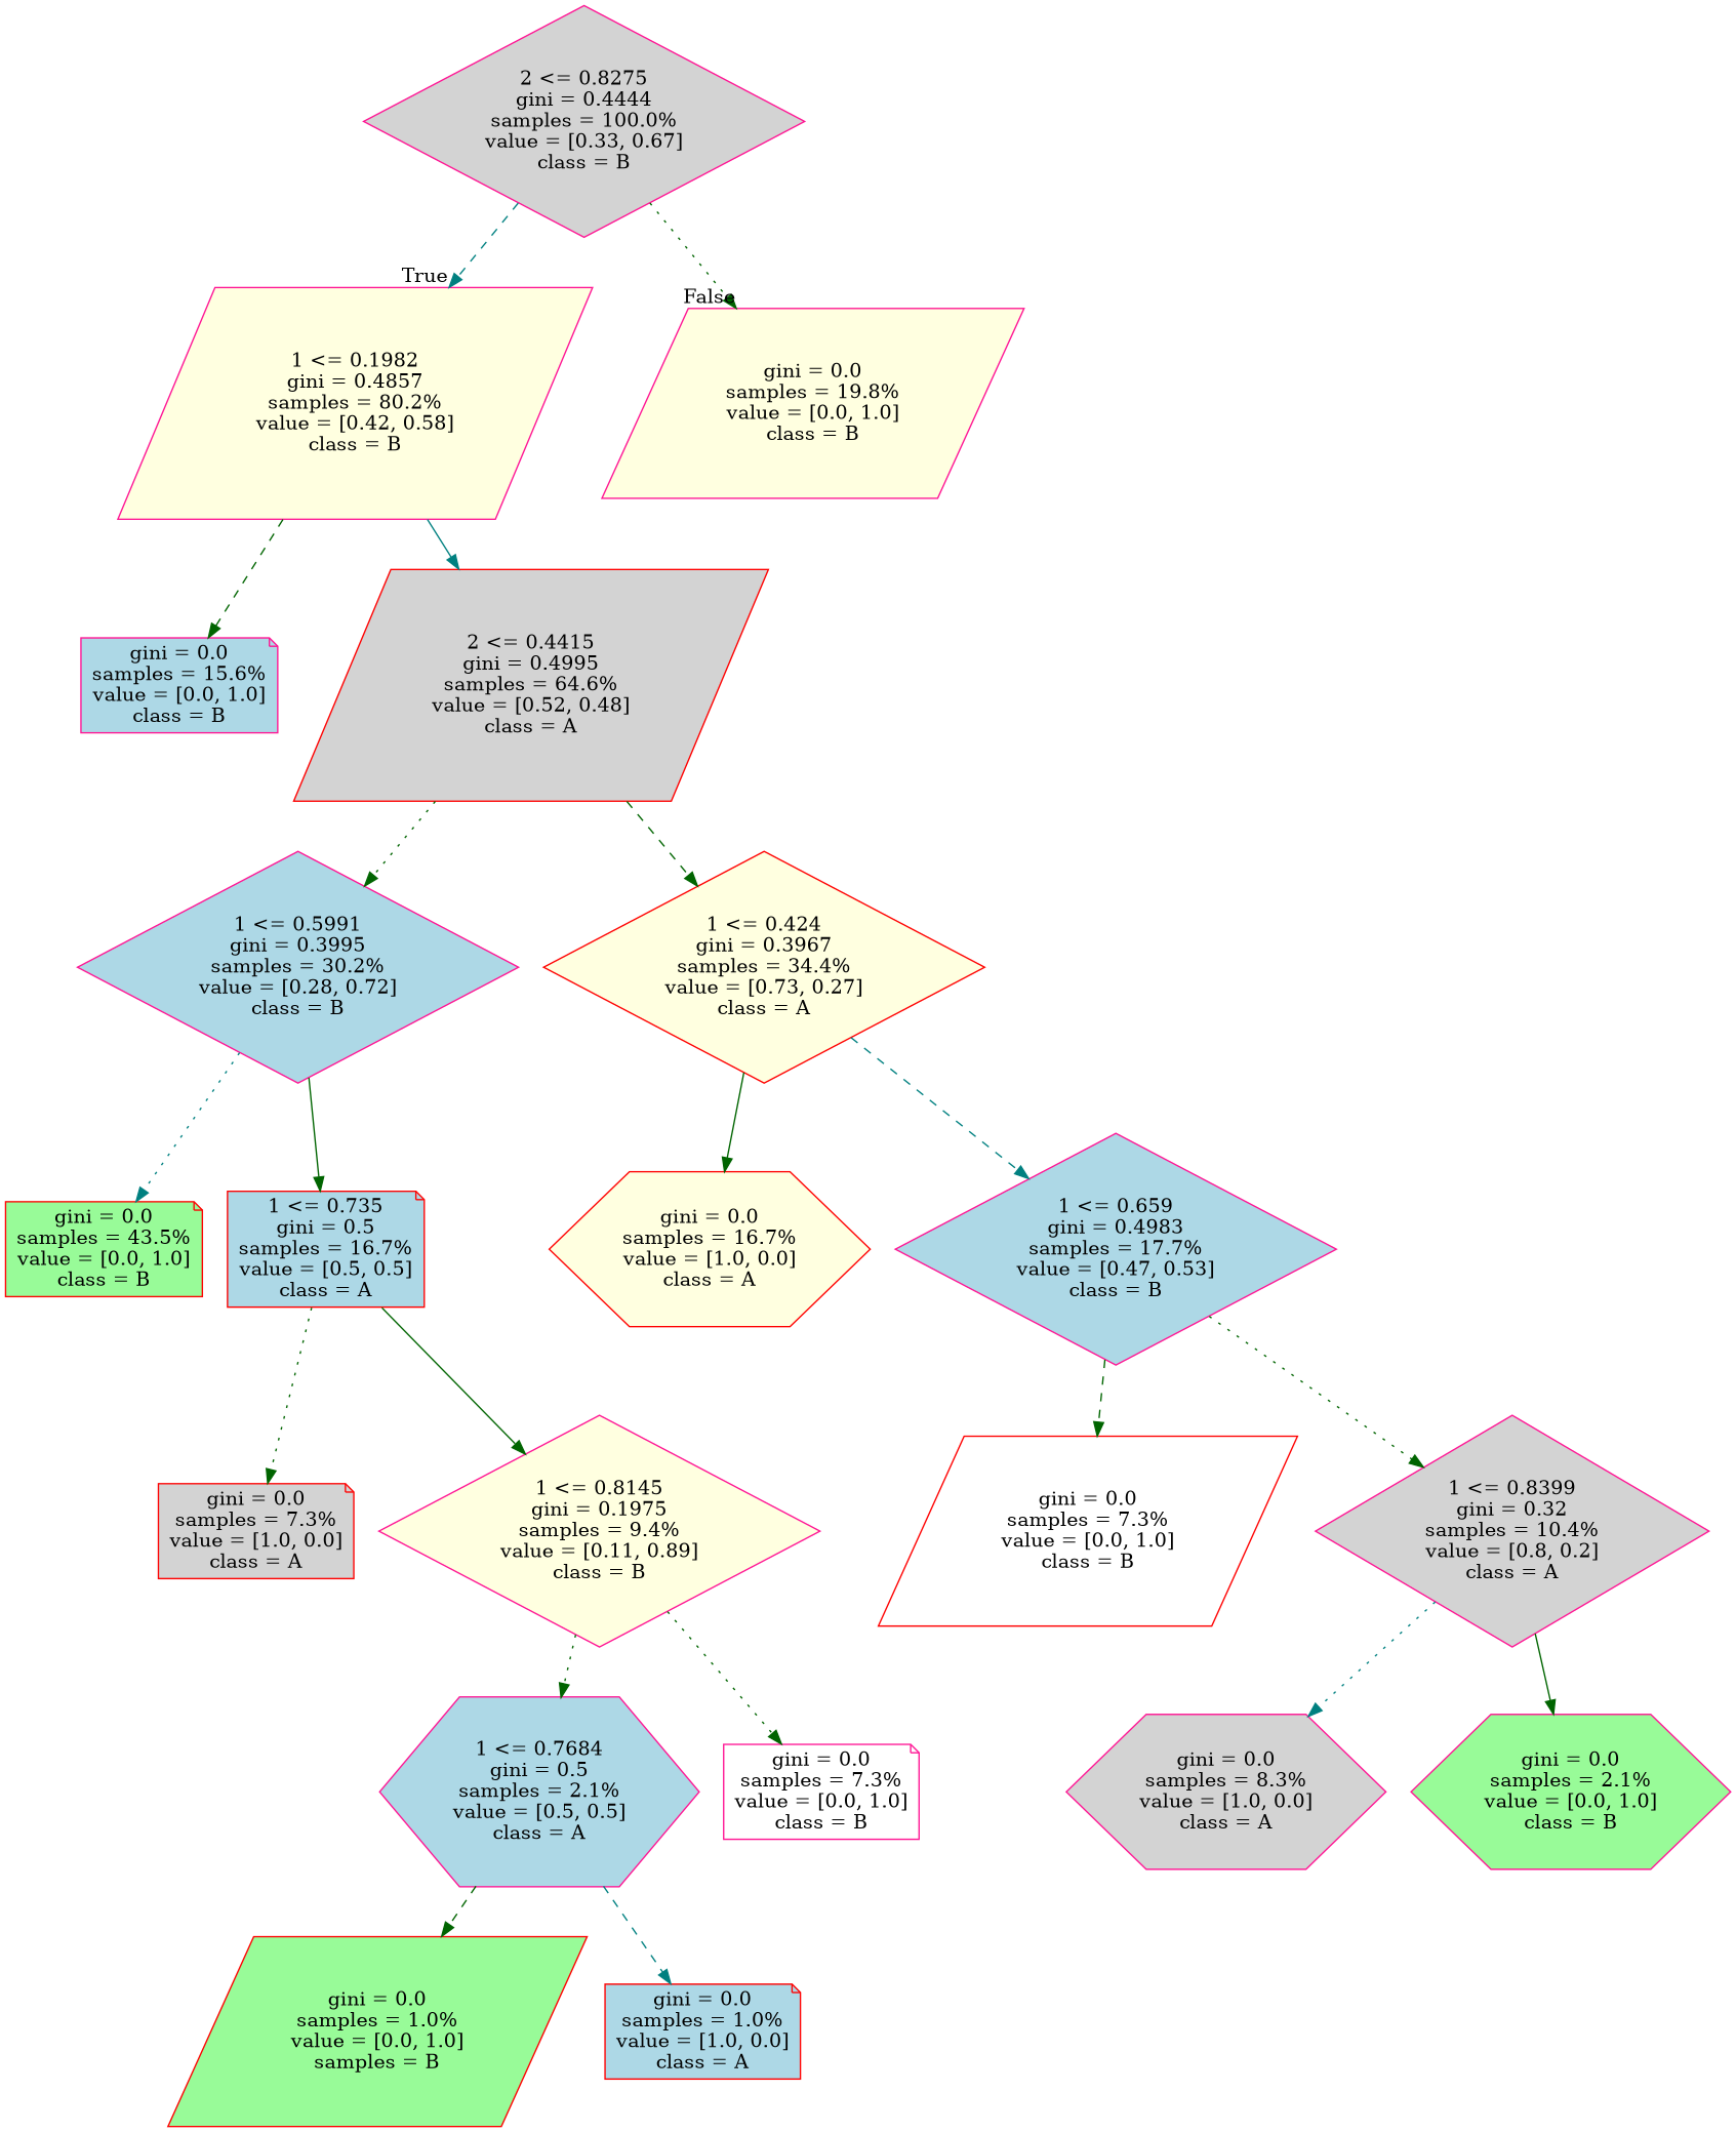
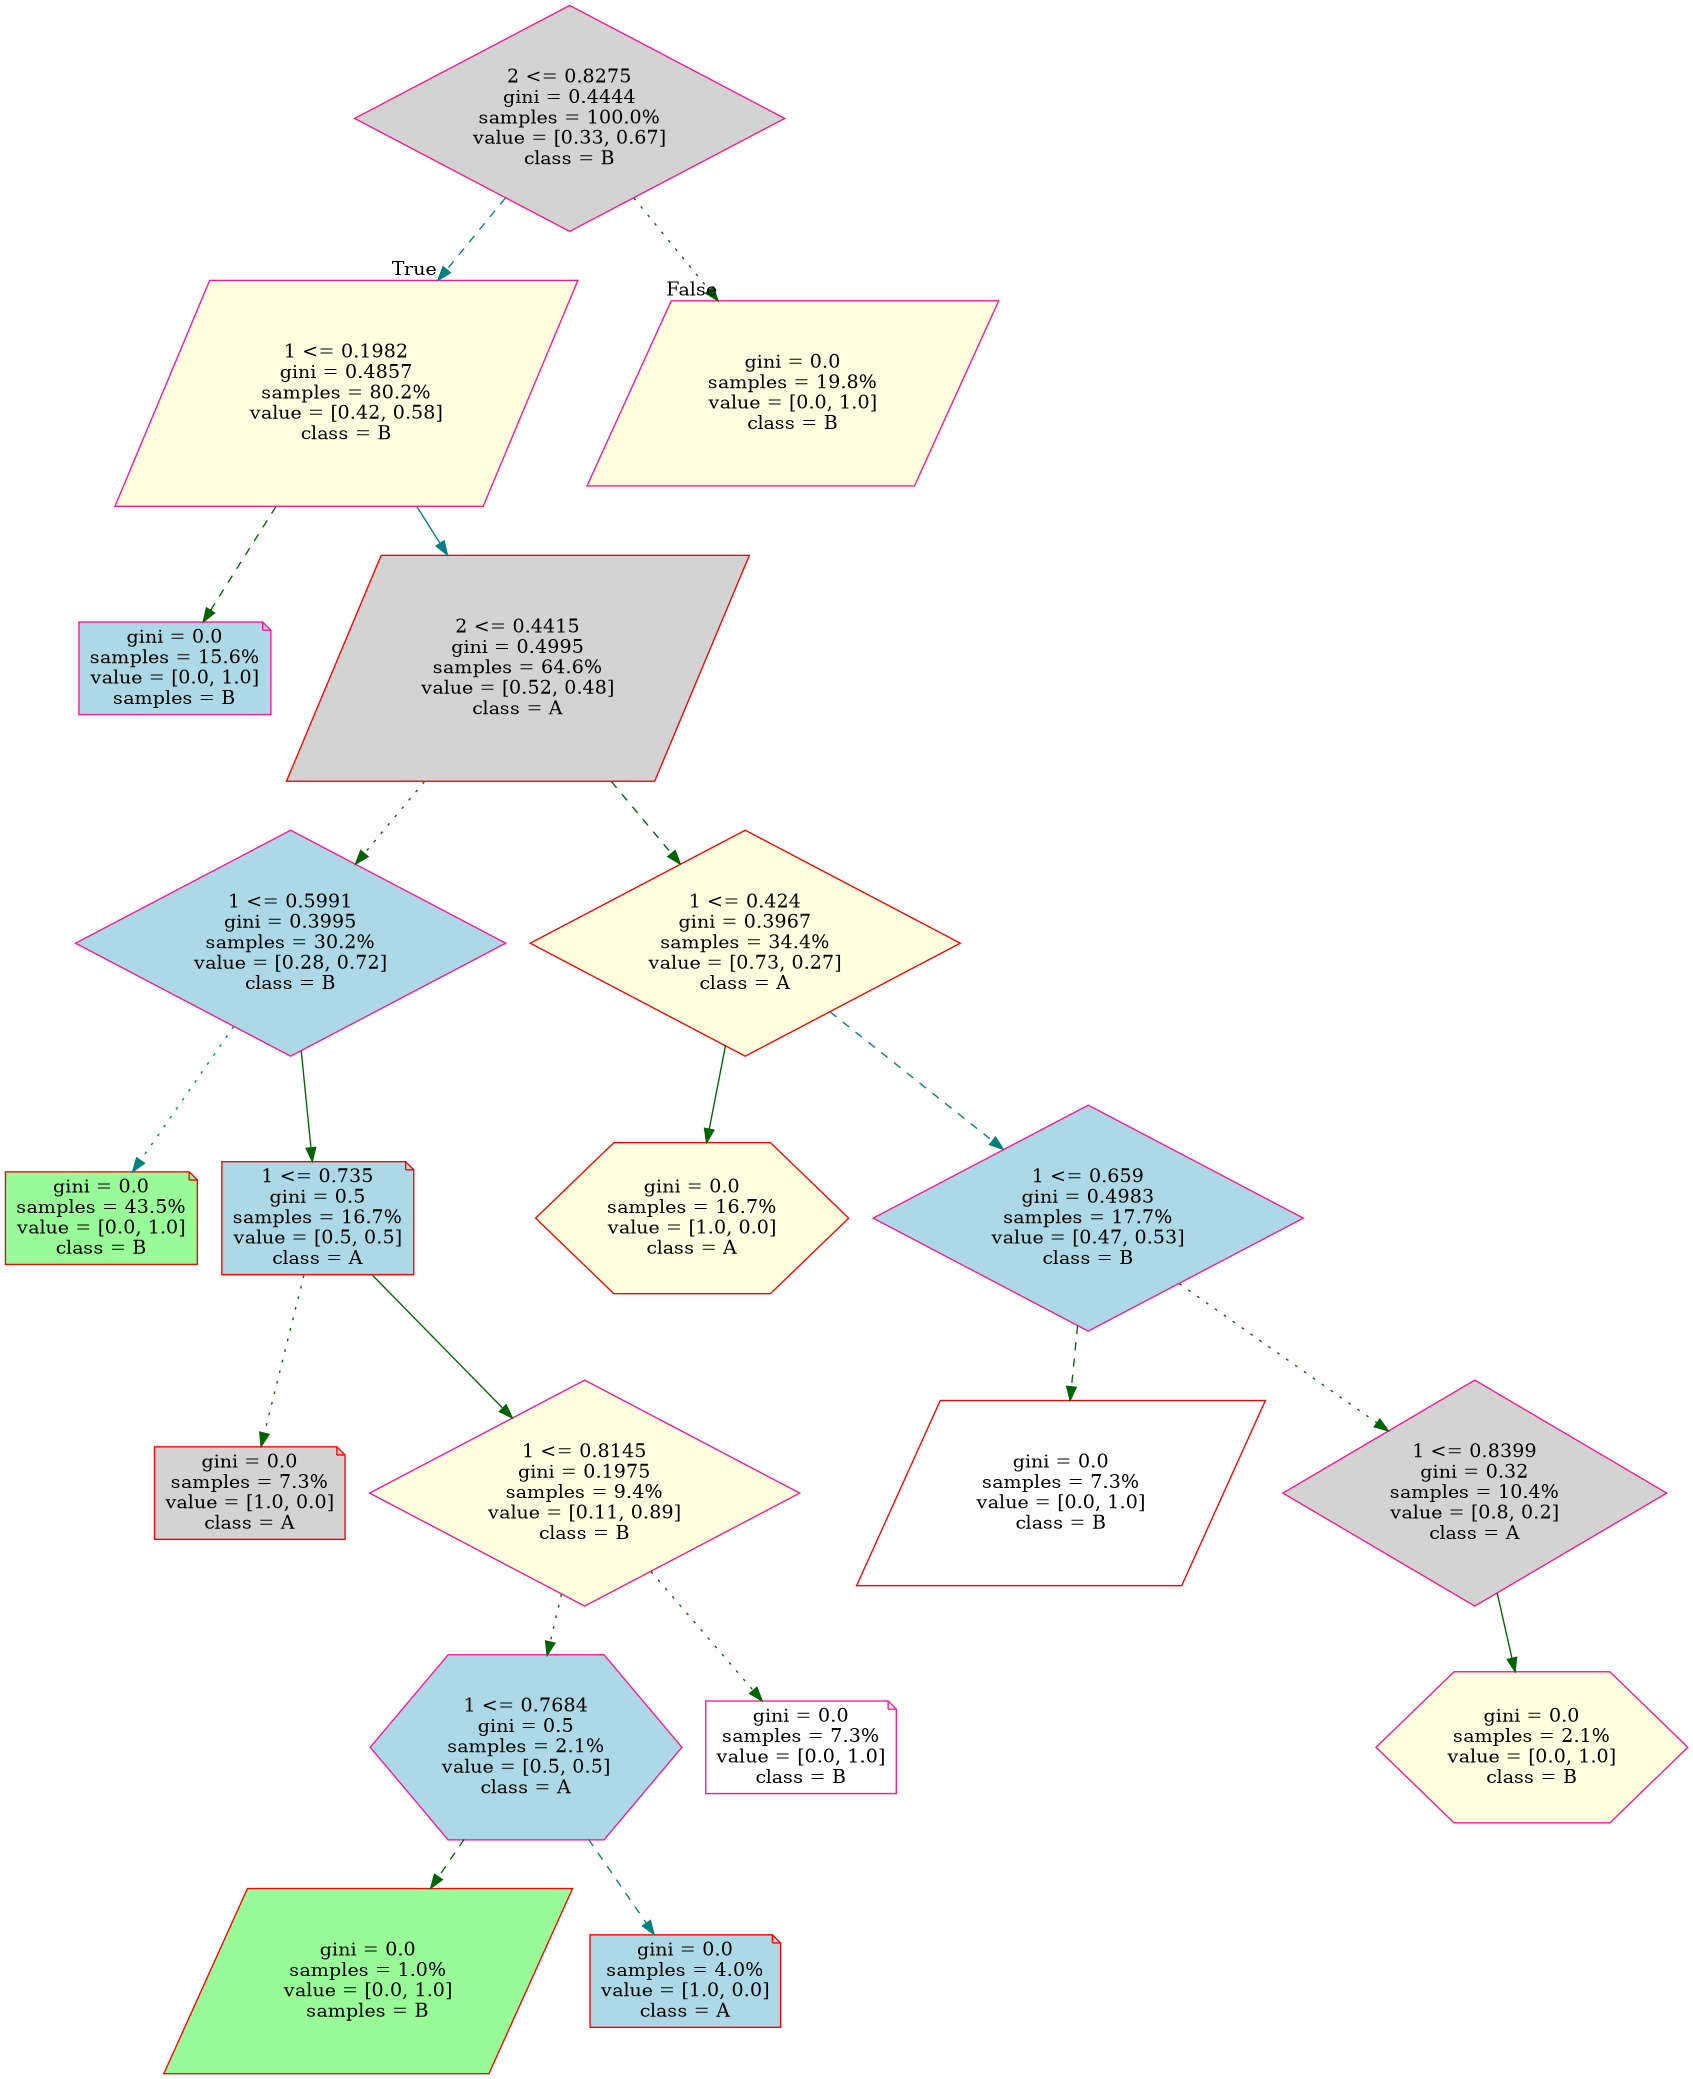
  digraph {
    node [color=deeppink fillcolor=lightyellow shape=diamond style=filled]
    edge [color=darkgreen style=dotted]
    n1 [fillcolor=lightgrey label="2 <= 0.8275\ngini = 0.4444\nsamples = 100.0%\nvalue = [0.33, 0.67]\nclass = B"]
    n2 [label="1 <= 0.1982\ngini = 0.4857\nsamples = 80.2%\nvalue = [0.42, 0.58]\nclass = B" shape=parallelogram]
    n3 [label="gini = 0.0\nsamples = 19.8%\nvalue = [0.0, 1.0]\nclass = B" shape=parallelogram]
-   n4 [fillcolor=lightblue label="gini = 0.0\nsamples = 15.6%\nvalue = [0.0, 1.0]\nclass = B" shape=note]
+   n4 [fillcolor=lightblue label="gini = 0.0\nsamples = 15.6%\nvalue = [0.0, 1.0]\nsamples = B" shape=note]
    n5 [color=red fillcolor=lightgrey label="2 <= 0.4415\ngini = 0.4995\nsamples = 64.6%\nvalue = [0.52, 0.48]\nclass = A" shape=parallelogram]
    n6 [fillcolor=lightblue label="1 <= 0.5991\ngini = 0.3995\nsamples = 30.2%\nvalue = [0.28, 0.72]\nclass = B"]
    n7 [color=red label="1 <= 0.424\ngini = 0.3967\nsamples = 34.4%\nvalue = [0.73, 0.27]\nclass = A"]
    n8 [color=red fillcolor=palegreen label="gini = 0.0\nsamples = 43.5%\nvalue = [0.0, 1.0]\nclass = B" shape=note]
    n9 [color=red fillcolor=lightblue label="1 <= 0.735\ngini = 0.5\nsamples = 16.7%\nvalue = [0.5, 0.5]\nclass = A" shape=note]
    n10 [color=red label="gini = 0.0\nsamples = 16.7%\nvalue = [1.0, 0.0]\nclass = A" shape=hexagon]
    n11 [fillcolor=lightblue label="1 <= 0.659\ngini = 0.4983\nsamples = 17.7%\nvalue = [0.47, 0.53]\nclass = B"]
    n12 [color=red fillcolor=lightgrey label="gini = 0.0\nsamples = 7.3%\nvalue = [1.0, 0.0]\nclass = A" shape=note]
    n13 [label="1 <= 0.8145\ngini = 0.1975\nsamples = 9.4%\nvalue = [0.11, 0.89]\nclass = B"]
    n14 [fillcolor=lightblue label="1 <= 0.7684\ngini = 0.5\nsamples = 2.1%\nvalue = [0.5, 0.5]\nclass = A" shape=hexagon]
    n15 [fillcolor=white label="gini = 0.0\nsamples = 7.3%\nvalue = [0.0, 1.0]\nclass = B" shape=note]
    n16 [color=red fillcolor=palegreen label="gini = 0.0\nsamples = 1.0%\nvalue = [0.0, 1.0]\nsamples = B" shape=parallelogram]
-   n17 [color=red fillcolor=lightblue label="gini = 0.0\nsamples = 1.0%\nvalue = [1.0, 0.0]\nclass = A" shape=note]
+   n17 [color=red fillcolor=lightblue label="gini = 0.0\nsamples = 4.0%\nvalue = [1.0, 0.0]\nclass = A" shape=note]
    n18 [color=red fillcolor=white label="gini = 0.0\nsamples = 7.3%\nvalue = [0.0, 1.0]\nclass = B" shape=parallelogram]
    n19 [fillcolor=lightgrey label="1 <= 0.8399\ngini = 0.32\nsamples = 10.4%\nvalue = [0.8, 0.2]\nclass = A"]
-   n20 [fillcolor=lightgrey label="gini = 0.0\nsamples = 8.3%\nvalue = [1.0, 0.0]\nclass = A" shape=hexagon]
-   n21 [fillcolor=palegreen label="gini = 0.0\nsamples = 2.1%\nvalue = [0.0, 1.0]\nclass = B" shape=hexagon]
+   n21 [label="gini = 0.0\nsamples = 2.1%\nvalue = [0.0, 1.0]\nclass = B" shape=hexagon]
    n1 -> n2 [color=teal headlabel=True labelangle=45 labeldistance=2.5 style=dashed]
    n1 -> n3 [headlabel=False labelangle=-45 labeldistance=2.5]
    n2 -> n4 [style=dashed]
    n2 -> n5 [color=teal style=solid]
    n5 -> n6
    n5 -> n7 [style=dashed]
    n6 -> n8 [color=teal]
    n6 -> n9 [style=solid]
    n7 -> n10 [style=solid]
    n7 -> n11 [color=teal style=dashed]
    n9 -> n12
    n9 -> n13 [style=solid]
    n11 -> n18 [style=dashed]
    n11 -> n19
    n13 -> n14
    n13 -> n15
    n14 -> n16 [style=dashed]
    n14 -> n17 [color=teal style=dashed]
-   n19 -> n20 [color=teal]
    n19 -> n21 [style=solid]
  }
